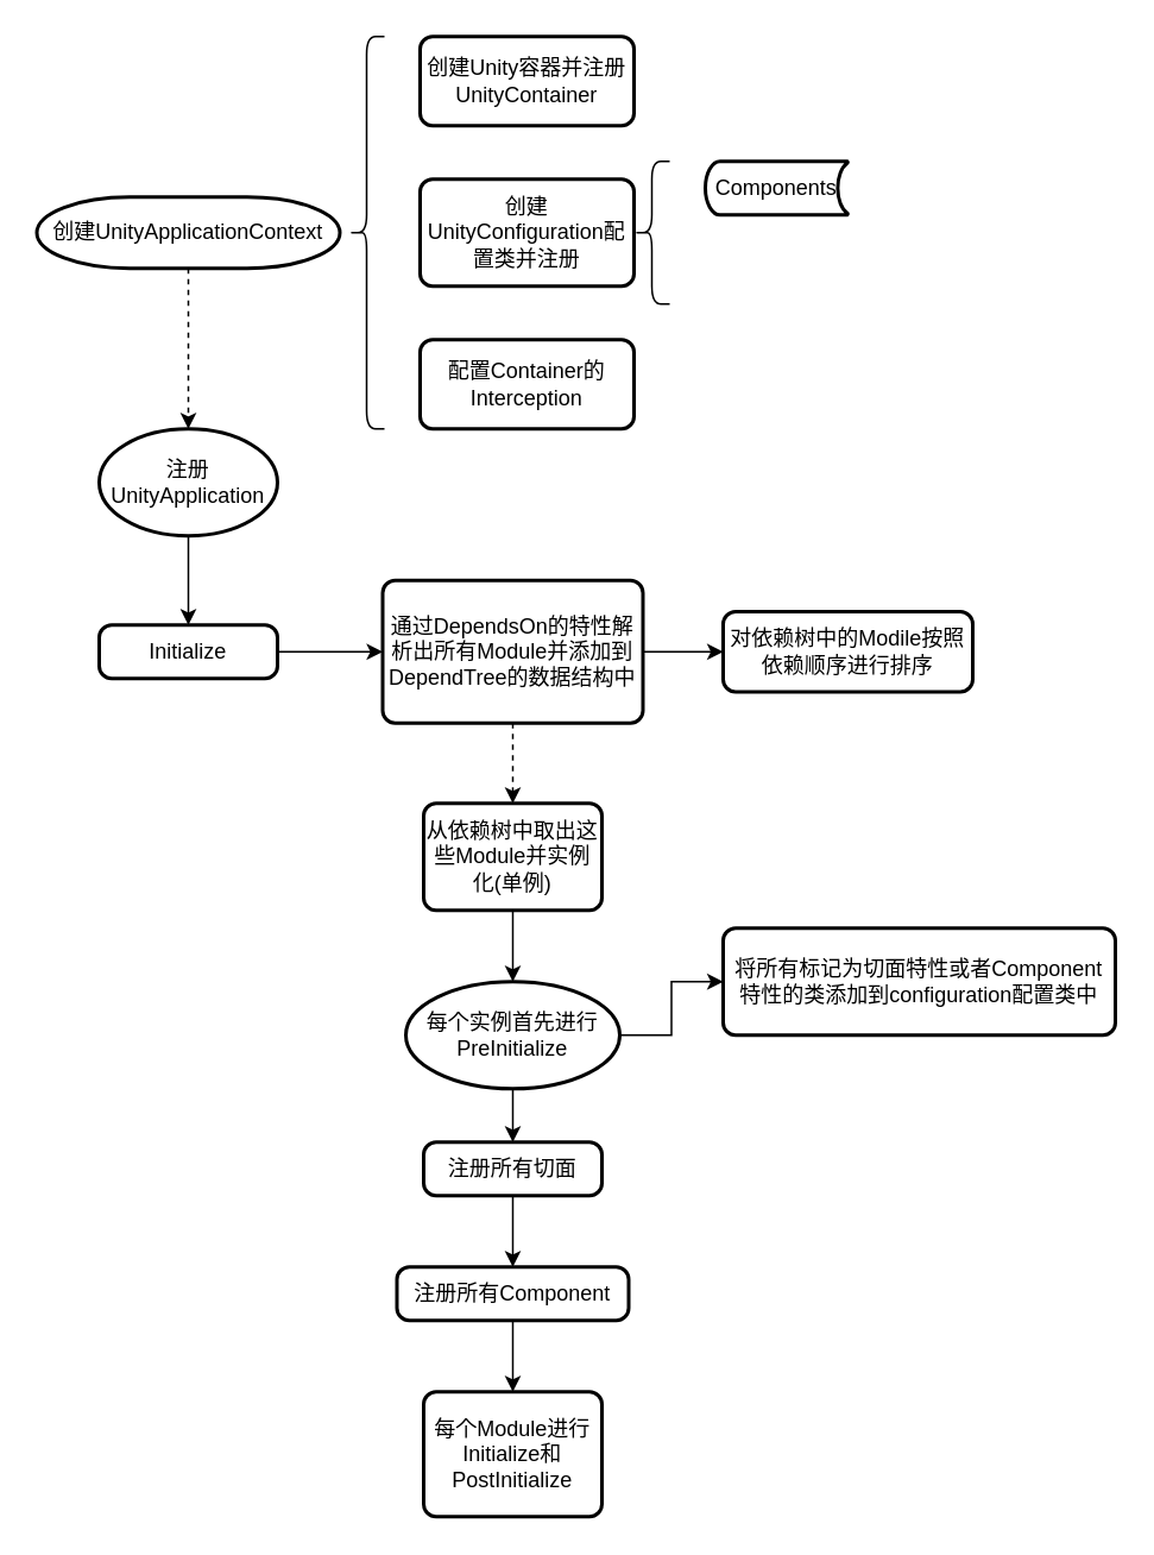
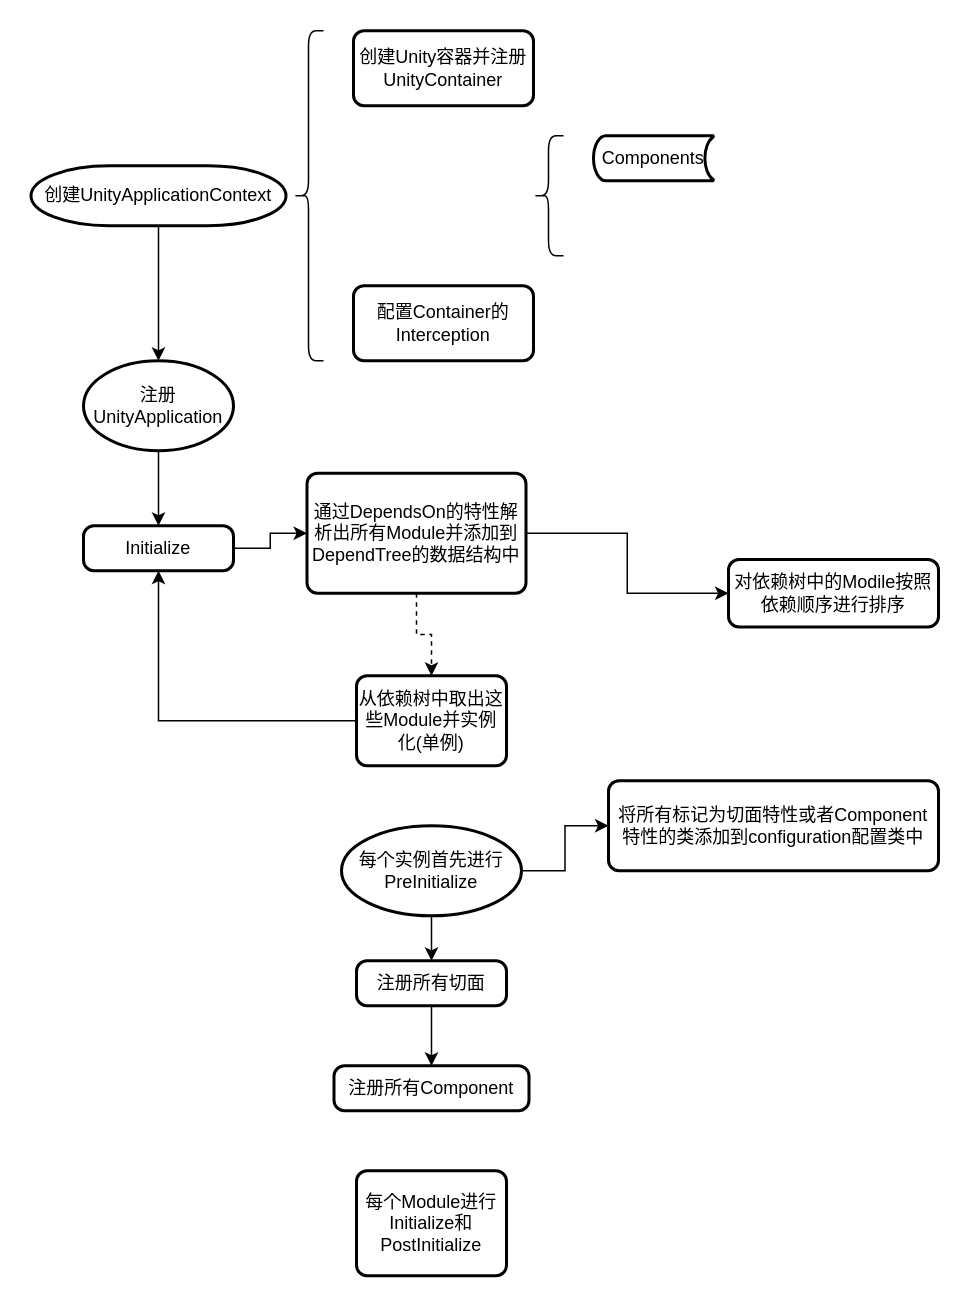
  <mxCell id="0" />
  <mxCell id="1" parent="0" />
- <mxCell id="2" style="edgeStyle=orthogonalEdgeStyle;rounded=0;orthogonalLoop=1;jettySize=auto;html=1;entryX=0.5;entryY=0;entryDx=0;entryDy=0;entryPerimeter=0;dashed=1;" edge="1" parent="1" source="3" target="11"><mxGeometry relative="1" as="geometry" /></mxCell>
+ <mxCell id="2" style="edgeStyle=orthogonalEdgeStyle;rounded=0;orthogonalLoop=1;jettySize=auto;html=1;entryX=0.5;entryY=0;entryDx=0;entryDy=0;entryPerimeter=0;" edge="1" parent="1" source="3" target="11"><mxGeometry relative="1" as="geometry" /></mxCell>
  <mxCell id="3" value="创建UnityApplicationContext" style="strokeWidth=2;html=1;shape=mxgraph.flowchart.terminator;whiteSpace=wrap;" vertex="1" parent="1"><mxGeometry x="20" y="110" width="170" height="40" as="geometry" /></mxCell>
  <mxCell id="4" value="创建Unity容器并注册UnityContainer" style="rounded=1;whiteSpace=wrap;html=1;absoluteArcSize=1;arcSize=14;strokeWidth=2;" vertex="1" parent="1"><mxGeometry x="235" y="20" width="120" height="50" as="geometry" /></mxCell>
- <mxCell id="5" value="创建UnityConfiguration配置类并注册" style="rounded=1;whiteSpace=wrap;html=1;absoluteArcSize=1;arcSize=14;strokeWidth=2;" vertex="1" parent="1"><mxGeometry x="235" y="100" width="120" height="60" as="geometry" /></mxCell>
  <mxCell id="6" value="" style="shape=curlyBracket;whiteSpace=wrap;html=1;rounded=1;labelPosition=left;verticalLabelPosition=middle;align=right;verticalAlign=middle;" vertex="1" parent="1"><mxGeometry x="355" y="90" width="20" height="80" as="geometry" /></mxCell>
  <mxCell id="7" value="Components" style="strokeWidth=2;html=1;shape=mxgraph.flowchart.stored_data;whiteSpace=wrap;" vertex="1" parent="1"><mxGeometry x="395" y="90" width="80" height="30" as="geometry" /></mxCell>
  <mxCell id="8" value="配置Container的Interception" style="rounded=1;whiteSpace=wrap;html=1;absoluteArcSize=1;arcSize=14;strokeWidth=2;" vertex="1" parent="1"><mxGeometry x="235" y="190" width="120" height="50" as="geometry" /></mxCell>
  <mxCell id="9" value="" style="shape=curlyBracket;whiteSpace=wrap;html=1;rounded=1;labelPosition=left;verticalLabelPosition=middle;align=right;verticalAlign=middle;" vertex="1" parent="1"><mxGeometry x="195" y="20" width="20" height="220" as="geometry" /></mxCell>
  <mxCell id="10" style="edgeStyle=orthogonalEdgeStyle;rounded=0;orthogonalLoop=1;jettySize=auto;html=1;entryX=0.5;entryY=0;entryDx=0;entryDy=0;" edge="1" parent="1" source="11" target="13"><mxGeometry relative="1" as="geometry" /></mxCell>
  <mxCell id="11" value="注册UnityApplication" style="strokeWidth=2;html=1;shape=mxgraph.flowchart.start_1;whiteSpace=wrap;" vertex="1" parent="1"><mxGeometry x="55" y="240" width="100" height="60" as="geometry" /></mxCell>
  <mxCell id="12" style="edgeStyle=orthogonalEdgeStyle;rounded=0;orthogonalLoop=1;jettySize=auto;html=1;entryX=0;entryY=0.5;entryDx=0;entryDy=0;" edge="1" parent="1" source="13" target="16"><mxGeometry relative="1" as="geometry" /></mxCell>
  <mxCell id="13" value="Initialize" style="rounded=1;whiteSpace=wrap;html=1;absoluteArcSize=1;arcSize=14;strokeWidth=2;" vertex="1" parent="1"><mxGeometry x="55" y="350" width="100" height="30" as="geometry" /></mxCell>
  <mxCell id="14" style="edgeStyle=orthogonalEdgeStyle;rounded=0;orthogonalLoop=1;jettySize=auto;html=1;entryX=0;entryY=0.5;entryDx=0;entryDy=0;" edge="1" parent="1" source="16" target="17"><mxGeometry relative="1" as="geometry" /></mxCell>
  <mxCell id="15" style="edgeStyle=orthogonalEdgeStyle;rounded=0;orthogonalLoop=1;jettySize=auto;html=1;entryX=0.5;entryY=0;entryDx=0;entryDy=0;dashed=1;" edge="1" parent="1" source="16" target="19"><mxGeometry relative="1" as="geometry" /></mxCell>
- <mxCell id="16" value="通过DependsOn的特性解析出所有Module并添加到DependTree的数据结构中" style="rounded=1;whiteSpace=wrap;html=1;absoluteArcSize=1;arcSize=14;strokeWidth=2;" vertex="1" parent="1"><mxGeometry x="214" y="325" width="146" height="80" as="geometry" /></mxCell>
- <mxCell id="17" value="对依赖树中的Modile按照依赖顺序进行排序" style="rounded=1;whiteSpace=wrap;html=1;absoluteArcSize=1;arcSize=14;strokeWidth=2;" vertex="1" parent="1"><mxGeometry x="405" y="342.5" width="140" height="45" as="geometry" /></mxCell>
- <mxCell id="18" style="edgeStyle=orthogonalEdgeStyle;rounded=0;orthogonalLoop=1;jettySize=auto;html=1;entryX=0.5;entryY=0;entryDx=0;entryDy=0;entryPerimeter=0;" edge="1" parent="1" source="19" target="22"><mxGeometry relative="1" as="geometry" /></mxCell>
+ <mxCell id="16" value="通过DependsOn的特性解析出所有Module并添加到DependTree的数据结构中" style="rounded=1;whiteSpace=wrap;html=1;absoluteArcSize=1;arcSize=14;strokeWidth=2;" vertex="1" parent="1"><mxGeometry x="204" y="315" width="146" height="80" as="geometry" /></mxCell>
+ <mxCell id="17" value="对依赖树中的Modile按照依赖顺序进行排序" style="rounded=1;whiteSpace=wrap;html=1;absoluteArcSize=1;arcSize=14;strokeWidth=2;" vertex="1" parent="1"><mxGeometry x="485" y="372.5" width="140" height="45" as="geometry" /></mxCell>
+ <mxCell id="18" style="edgeStyle=orthogonalEdgeStyle;rounded=0;orthogonalLoop=1;jettySize=auto;html=1;" edge="1" parent="1" source="19" target="13"><mxGeometry relative="1" as="geometry" /></mxCell>
  <mxCell id="19" value="从依赖树中取出这些Module并实例化(单例)" style="rounded=1;whiteSpace=wrap;html=1;absoluteArcSize=1;arcSize=14;strokeWidth=2;" vertex="1" parent="1"><mxGeometry x="237" y="450" width="100" height="60" as="geometry" /></mxCell>
  <mxCell id="20" style="edgeStyle=orthogonalEdgeStyle;rounded=0;orthogonalLoop=1;jettySize=auto;html=1;entryX=0;entryY=0.5;entryDx=0;entryDy=0;" edge="1" parent="1" source="22" target="27"><mxGeometry relative="1" as="geometry" /></mxCell>
  <mxCell id="21" style="edgeStyle=orthogonalEdgeStyle;rounded=0;orthogonalLoop=1;jettySize=auto;html=1;entryX=0.5;entryY=0;entryDx=0;entryDy=0;" edge="1" parent="1" source="22" target="24"><mxGeometry relative="1" as="geometry" /></mxCell>
  <mxCell id="22" value="每个实例首先进行PreInitialize" style="strokeWidth=2;html=1;shape=mxgraph.flowchart.start_1;whiteSpace=wrap;" vertex="1" parent="1"><mxGeometry x="227" y="550" width="120" height="60" as="geometry" /></mxCell>
  <mxCell id="23" style="edgeStyle=orthogonalEdgeStyle;rounded=0;orthogonalLoop=1;jettySize=auto;html=1;entryX=0.5;entryY=0;entryDx=0;entryDy=0;" edge="1" parent="1" source="24" target="26"><mxGeometry relative="1" as="geometry" /></mxCell>
  <mxCell id="24" value="注册所有切面" style="rounded=1;whiteSpace=wrap;html=1;absoluteArcSize=1;arcSize=14;strokeWidth=2;" vertex="1" parent="1"><mxGeometry x="237" y="640" width="100" height="30" as="geometry" /></mxCell>
- <mxCell id="25" style="edgeStyle=orthogonalEdgeStyle;rounded=0;orthogonalLoop=1;jettySize=auto;html=1;entryX=0.5;entryY=0;entryDx=0;entryDy=0;" edge="1" parent="1" source="26" target="28"><mxGeometry relative="1" as="geometry" /></mxCell>
  <mxCell id="26" value="注册所有Component" style="rounded=1;whiteSpace=wrap;html=1;absoluteArcSize=1;arcSize=14;strokeWidth=2;" vertex="1" parent="1"><mxGeometry x="222" y="710" width="130" height="30" as="geometry" /></mxCell>
  <mxCell id="27" value="将所有标记为切面特性或者Component特性的类添加到configuration配置类中" style="rounded=1;whiteSpace=wrap;html=1;absoluteArcSize=1;arcSize=14;strokeWidth=2;" vertex="1" parent="1"><mxGeometry x="405" y="520" width="220" height="60" as="geometry" /></mxCell>
  <mxCell id="28" value="每个Module进行Initialize和PostInitialize" style="rounded=1;whiteSpace=wrap;html=1;absoluteArcSize=1;arcSize=14;strokeWidth=2;" vertex="1" parent="1"><mxGeometry x="237" y="780" width="100" height="70" as="geometry" /></mxCell>
